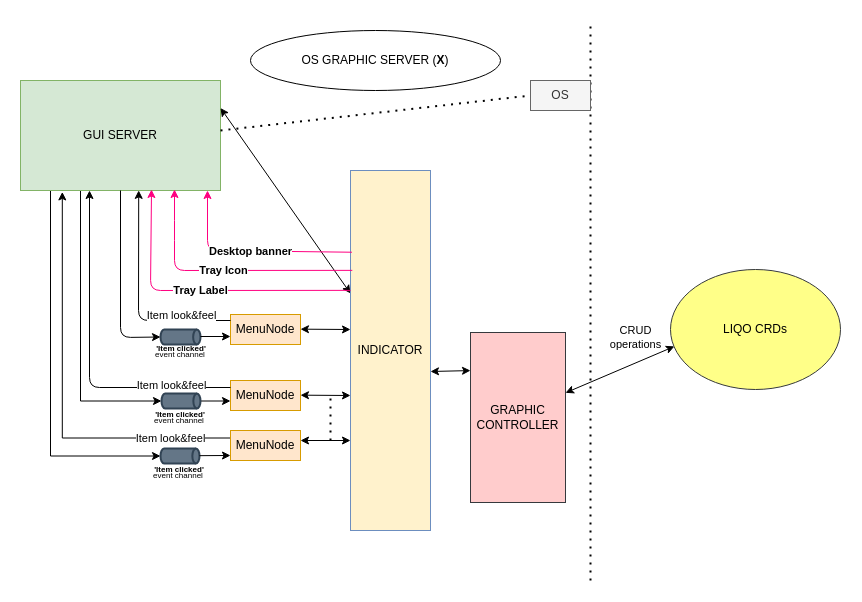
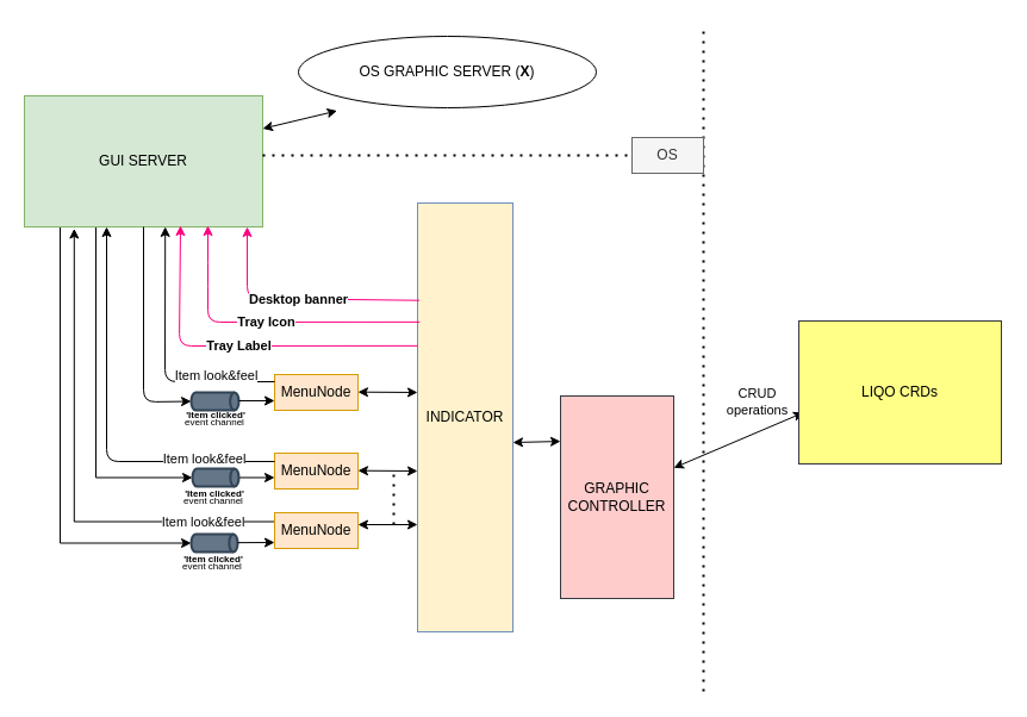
  <mxCell id="0" />
  <mxCell id="1" parent="0" />
  <mxCell id="2" style="edgeStyle=orthogonalEdgeStyle;rounded=0;orthogonalLoop=1;jettySize=auto;html=1;exitX=0.25;exitY=1;exitDx=0;exitDy=0;entryX=0;entryY=0.5;entryDx=0;entryDy=0;entryPerimeter=0;" parent="1" source="4" target="37" edge="1"><mxGeometry relative="1" as="geometry"><Array as="points"><mxPoint x="80" y="190" /><mxPoint x="80" y="401" /></Array></mxGeometry></mxCell>
  <mxCell id="3" style="edgeStyle=orthogonalEdgeStyle;rounded=0;orthogonalLoop=1;jettySize=auto;html=1;exitX=0;exitY=1;exitDx=0;exitDy=0;entryX=0;entryY=0.5;entryDx=0;entryDy=0;entryPerimeter=0;strokeColor=#000000;" parent="1" source="4" target="40" edge="1"><mxGeometry relative="1" as="geometry"><Array as="points"><mxPoint x="50" y="190" /><mxPoint x="50" y="456" /></Array></mxGeometry></mxCell>
  <mxCell id="4" value="GUI SERVER" style="whiteSpace=wrap;html=1;fillColor=#d5e8d4;strokeColor=#82b366;strokeWidth=1;" parent="1" vertex="1"><mxGeometry x="20" y="80" width="200" height="110" as="geometry" /></mxCell>
  <mxCell id="5" value="OS GRAPHIC SERVER (&lt;b&gt;X&lt;/b&gt;)" style="ellipse;whiteSpace=wrap;html=1;" parent="1" vertex="1"><mxGeometry x="250" y="30" width="250" height="60" as="geometry" /></mxCell>
- <mxCell id="6" value="" style="endArrow=classic;startArrow=classic;html=1;exitX=1;exitY=0.25;exitDx=0;exitDy=0;" parent="1" source="4" target="9" edge="1"><mxGeometry width="50" height="50" relative="1" as="geometry"><mxPoint x="270" y="100" as="sourcePoint" /><mxPoint x="300" y="60" as="targetPoint" /></mxGeometry></mxCell>
+ <mxCell id="6" value="" style="endArrow=classic;startArrow=classic;html=1;exitX=1;exitY=0.25;exitDx=0;exitDy=0;entryX=0.13;entryY=1.043;entryDx=0;entryDy=0;entryPerimeter=0;" parent="1" source="4" target="5" edge="1"><mxGeometry width="50" height="50" relative="1" as="geometry"><mxPoint x="270" y="100" as="sourcePoint" /><mxPoint x="300" y="60" as="targetPoint" /></mxGeometry></mxCell>
  <mxCell id="7" value="" style="endArrow=none;dashed=1;html=1;dashPattern=1 3;strokeWidth=2;entryX=0;entryY=0.5;entryDx=0;entryDy=0;" parent="1" target="10" edge="1"><mxGeometry width="50" height="50" relative="1" as="geometry"><mxPoint x="220" y="130" as="sourcePoint" /><mxPoint x="470" y="130" as="targetPoint" /></mxGeometry></mxCell>
  <mxCell id="8" value="" style="endArrow=none;dashed=1;html=1;dashPattern=1 3;strokeWidth=2;" parent="1" edge="1"><mxGeometry width="50" height="50" relative="1" as="geometry"><mxPoint x="590" y="580" as="sourcePoint" /><mxPoint x="590" y="20" as="targetPoint" /></mxGeometry></mxCell>
  <mxCell id="9" value="INDICATOR" style="rounded=0;whiteSpace=wrap;html=1;fillColor=#fff2cc;strokeColor=#6c8ebf;" parent="1" vertex="1"><mxGeometry x="350" y="170" width="80" height="360" as="geometry" /></mxCell>
- <mxCell id="10" value="OS" style="text;html=1;align=center;verticalAlign=middle;whiteSpace=wrap;rounded=0;fillColor=#f5f5f5;strokeColor=#666666;fontColor=#333333;" parent="1" vertex="1"><mxGeometry x="530" y="80" width="60" height="30" as="geometry" /></mxCell>
+ <mxCell id="10" value="OS" style="text;html=1;align=center;verticalAlign=middle;whiteSpace=wrap;rounded=0;fillColor=#f5f5f5;strokeColor=#666666;fontColor=#333333;" parent="1" vertex="1"><mxGeometry x="530" y="115" width="60" height="30" as="geometry" /></mxCell>
  <mxCell id="11" value="" style="endArrow=classic;html=1;exitX=0.018;exitY=0.227;exitDx=0;exitDy=0;exitPerimeter=0;strokeColor=#FF0080;" parent="1" source="9" edge="1"><mxGeometry relative="1" as="geometry"><mxPoint x="210" y="320" as="sourcePoint" /><mxPoint x="207" y="190" as="targetPoint" /><Array as="points"><mxPoint x="207" y="250" /></Array></mxGeometry></mxCell>
  <mxCell id="12" value="&lt;b&gt;Desktop banner&lt;/b&gt;" style="edgeLabel;resizable=0;html=1;align=center;verticalAlign=middle;" parent="11" connectable="0" vertex="1"><mxGeometry relative="1" as="geometry" /></mxCell>
  <mxCell id="13" value="" style="endArrow=classic;html=1;exitX=-0.015;exitY=0.286;exitDx=0;exitDy=0;exitPerimeter=0;strokeColor=#FF0080;" parent="1" edge="1"><mxGeometry relative="1" as="geometry"><mxPoint x="351.8" y="269.86" as="sourcePoint" /><mxPoint x="174" y="189" as="targetPoint" /><Array as="points"><mxPoint x="174" y="270" /><mxPoint x="174" y="230" /></Array></mxGeometry></mxCell>
  <mxCell id="14" value="&lt;b&gt;Tray Icon&lt;br&gt;&lt;/b&gt;" style="edgeLabel;resizable=0;html=1;align=center;verticalAlign=middle;" parent="13" connectable="0" vertex="1"><mxGeometry relative="1" as="geometry" /></mxCell>
  <mxCell id="15" value="" style="endArrow=classic;html=1;exitX=-0.015;exitY=0.286;exitDx=0;exitDy=0;exitPerimeter=0;strokeColor=#FF0080;" parent="1" edge="1"><mxGeometry relative="1" as="geometry"><mxPoint x="350" y="289.87" as="sourcePoint" /><mxPoint x="151" y="189" as="targetPoint" /><Array as="points"><mxPoint x="150" y="290" /></Array></mxGeometry></mxCell>
  <mxCell id="16" value="&lt;b&gt;Tray Label&lt;br&gt;&lt;/b&gt;" style="edgeLabel;resizable=0;html=1;align=center;verticalAlign=middle;" parent="15" connectable="0" vertex="1"><mxGeometry relative="1" as="geometry" /></mxCell>
  <mxCell id="17" value="MenuNode" style="rounded=0;whiteSpace=wrap;html=1;fillColor=#ffe6cc;strokeColor=#d79b00;" parent="1" vertex="1"><mxGeometry x="230" y="314" width="70" height="30" as="geometry" /></mxCell>
  <mxCell id="18" style="edgeStyle=orthogonalEdgeStyle;rounded=0;orthogonalLoop=1;jettySize=auto;html=1;exitX=0;exitY=0.25;exitDx=0;exitDy=0;entryX=0.209;entryY=1.013;entryDx=0;entryDy=0;entryPerimeter=0;strokeColor=#000000;" parent="1" source="20" target="4" edge="1"><mxGeometry relative="1" as="geometry" /></mxCell>
  <mxCell id="19" value="Item look&amp;amp;feel" style="edgeLabel;html=1;align=center;verticalAlign=middle;resizable=0;points=[];" parent="18" vertex="1" connectable="0"><mxGeometry x="-0.726" relative="1" as="geometry"><mxPoint x="-3.33" as="offset" /></mxGeometry></mxCell>
  <mxCell id="20" value="MenuNode" style="rounded=0;whiteSpace=wrap;html=1;fillColor=#ffe6cc;strokeColor=#d79b00;" parent="1" vertex="1"><mxGeometry x="230" y="430" width="70" height="30" as="geometry" /></mxCell>
  <mxCell id="21" value="MenuNode" style="rounded=0;whiteSpace=wrap;html=1;fillColor=#ffe6cc;strokeColor=#d79b00;" parent="1" vertex="1"><mxGeometry x="230" y="380" width="70" height="30" as="geometry" /></mxCell>
  <mxCell id="22" value="" style="endArrow=none;dashed=1;html=1;dashPattern=1 3;strokeWidth=2;" parent="1" edge="1"><mxGeometry width="50" height="50" relative="1" as="geometry"><mxPoint x="330" y="440" as="sourcePoint" /><mxPoint x="330" y="396" as="targetPoint" /></mxGeometry></mxCell>
  <mxCell id="23" value="" style="endArrow=classic;startArrow=classic;html=1;" parent="1" edge="1"><mxGeometry width="50" height="50" relative="1" as="geometry"><mxPoint x="300" y="328.67" as="sourcePoint" /><mxPoint x="350" y="329" as="targetPoint" /></mxGeometry></mxCell>
  <mxCell id="24" value="" style="endArrow=classic;startArrow=classic;html=1;" parent="1" edge="1"><mxGeometry width="50" height="50" relative="1" as="geometry"><mxPoint x="300" y="394.67" as="sourcePoint" /><mxPoint x="350" y="395" as="targetPoint" /></mxGeometry></mxCell>
  <mxCell id="25" value="" style="endArrow=classic;startArrow=classic;html=1;" parent="1" edge="1"><mxGeometry width="50" height="50" relative="1" as="geometry"><mxPoint x="300" y="440" as="sourcePoint" /><mxPoint x="350" y="440" as="targetPoint" /></mxGeometry></mxCell>
  <mxCell id="26" value="" style="endArrow=classic;startArrow=classic;html=1;entryX=0;entryY=0.224;entryDx=0;entryDy=0;entryPerimeter=0;" parent="1" target="42" edge="1"><mxGeometry width="50" height="50" relative="1" as="geometry"><mxPoint x="430" y="371" as="sourcePoint" /><mxPoint x="730" y="370" as="targetPoint" /></mxGeometry></mxCell>
  <mxCell id="27" value="" style="endArrow=classic;startArrow=classic;html=1;entryX=0.023;entryY=0.641;entryDx=0;entryDy=0;entryPerimeter=0;" parent="1" target="43" edge="1"><mxGeometry width="50" height="50" relative="1" as="geometry"><mxPoint x="565" y="392.33" as="sourcePoint" /><mxPoint x="655" y="392.33" as="targetPoint" /></mxGeometry></mxCell>
  <mxCell id="28" value="CRUD&lt;br&gt;operations" style="edgeLabel;html=1;align=center;verticalAlign=middle;resizable=0;points=[];" vertex="1" connectable="0" parent="27"><mxGeometry x="0.276" y="1" relative="1" as="geometry"><mxPoint y="-25.12" as="offset" /></mxGeometry></mxCell>
  <mxCell id="29" value="&lt;b style=&quot;font-size: 9px&quot;&gt;&lt;br&gt;&lt;/b&gt;" style="strokeWidth=2;html=1;shape=mxgraph.flowchart.direct_data;whiteSpace=wrap;fillColor=#647687;strokeColor=#314354;fontColor=#ffffff;" parent="1" vertex="1"><mxGeometry x="160" y="329" width="40" height="15" as="geometry" /></mxCell>
  <mxCell id="30" value="&lt;font size=&quot;1&quot;&gt;&lt;b style=&quot;font-size: 8px&quot;&gt;'Item clicked'&lt;/b&gt;&lt;/font&gt;" style="text;html=1;strokeColor=none;fillColor=none;align=center;verticalAlign=middle;whiteSpace=wrap;rounded=0;" parent="1" vertex="1"><mxGeometry x="151" y="342" width="60" height="10" as="geometry" /></mxCell>
  <mxCell id="31" value="" style="endArrow=classic;html=1;entryX=0.591;entryY=0.999;entryDx=0;entryDy=0;entryPerimeter=0;" parent="1" target="4" edge="1"><mxGeometry relative="1" as="geometry"><mxPoint x="230" y="320" as="sourcePoint" /><mxPoint x="138" y="200" as="targetPoint" /><Array as="points"><mxPoint x="180" y="320" /><mxPoint x="138" y="320" /></Array></mxGeometry></mxCell>
  <mxCell id="32" value="Item look&amp;amp;feel" style="edgeLabel;resizable=0;html=1;align=center;verticalAlign=middle;" parent="31" connectable="0" vertex="1"><mxGeometry relative="1" as="geometry"><mxPoint x="42.97" y="13.33" as="offset" /></mxGeometry></mxCell>
  <mxCell id="33" value="" style="endArrow=classic;html=1;entryX=0;entryY=0.5;entryDx=0;entryDy=0;entryPerimeter=0;" parent="1" target="29" edge="1"><mxGeometry width="50" height="50" relative="1" as="geometry"><mxPoint x="120" y="190" as="sourcePoint" /><mxPoint x="120" y="340" as="targetPoint" /><Array as="points"><mxPoint x="120" y="337" /></Array></mxGeometry></mxCell>
  <mxCell id="34" value="" style="endArrow=classic;html=1;" parent="1" edge="1"><mxGeometry width="50" height="50" relative="1" as="geometry"><mxPoint x="200" y="336" as="sourcePoint" /><mxPoint x="230" y="336" as="targetPoint" /></mxGeometry></mxCell>
  <mxCell id="35" value="&lt;font style=&quot;font-size: 8px&quot;&gt;event channel&lt;/font&gt;" style="text;html=1;strokeColor=none;fillColor=none;align=center;verticalAlign=middle;whiteSpace=wrap;rounded=0;" parent="1" vertex="1"><mxGeometry x="150" y="348" width="60" height="10" as="geometry" /></mxCell>
  <mxCell id="36" style="edgeStyle=orthogonalEdgeStyle;rounded=0;orthogonalLoop=1;jettySize=auto;html=1;exitX=1;exitY=0.5;exitDx=0;exitDy=0;exitPerimeter=0;strokeColor=#000000;" parent="1" source="37" edge="1"><mxGeometry relative="1" as="geometry"><mxPoint x="230" y="401" as="targetPoint" /></mxGeometry></mxCell>
  <mxCell id="37" value="&lt;b style=&quot;font-size: 9px&quot;&gt;&lt;br&gt;&lt;/b&gt;" style="strokeWidth=2;html=1;shape=mxgraph.flowchart.direct_data;whiteSpace=wrap;fillColor=#647687;strokeColor=#314354;fontColor=#ffffff;" parent="1" vertex="1"><mxGeometry x="161" y="393" width="39" height="15" as="geometry" /></mxCell>
  <mxCell id="38" value="" style="endArrow=classic;html=1;" parent="1" edge="1"><mxGeometry relative="1" as="geometry"><mxPoint x="230" y="387" as="sourcePoint" /><mxPoint x="89" y="190" as="targetPoint" /><Array as="points"><mxPoint x="89" y="387" /></Array></mxGeometry></mxCell>
  <mxCell id="39" value="Item look&amp;amp;feel" style="edgeLabel;resizable=0;html=1;align=center;verticalAlign=middle;" parent="38" connectable="0" vertex="1"><mxGeometry relative="1" as="geometry"><mxPoint x="81" y="25.33" as="offset" /></mxGeometry></mxCell>
  <mxCell id="40" value="&lt;b style=&quot;font-size: 9px&quot;&gt;&lt;br&gt;&lt;/b&gt;" style="strokeWidth=2;html=1;shape=mxgraph.flowchart.direct_data;whiteSpace=wrap;fillColor=#647687;strokeColor=#314354;fontColor=#ffffff;" parent="1" vertex="1"><mxGeometry x="160" y="448" width="39" height="15" as="geometry" /></mxCell>
  <mxCell id="41" value="" style="endArrow=classic;html=1;strokeColor=#000000;" parent="1" edge="1"><mxGeometry width="50" height="50" relative="1" as="geometry"><mxPoint x="199" y="455.17" as="sourcePoint" /><mxPoint x="230" y="455" as="targetPoint" /></mxGeometry></mxCell>
  <mxCell id="42" value="GRAPHIC&lt;br&gt;CONTROLLER" style="rounded=0;whiteSpace=wrap;html=1;fillColor=#ffcccc;strokeColor=#36393d;" parent="1" vertex="1"><mxGeometry x="470" y="332" width="95" height="170" as="geometry" /></mxCell>
- <mxCell id="43" value="LIQO CRDs" style="ellipse;whiteSpace=wrap;html=1;fillColor=#ffff88;strokeColor=#36393d;" parent="1" vertex="1"><mxGeometry x="670" y="269" width="170" height="120" as="geometry" /></mxCell>
+ <mxCell id="43" value="LIQO CRDs" style="whiteSpace=wrap;html=1;fillColor=#ffff88;strokeColor=#36393d;rounded=0;" parent="1" vertex="1"><mxGeometry x="670" y="269" width="170" height="120" as="geometry" /></mxCell>
  <mxCell id="44" value="&lt;font style=&quot;font-size: 8px&quot;&gt;event channel&lt;/font&gt;" style="text;html=1;strokeColor=none;fillColor=none;align=center;verticalAlign=middle;whiteSpace=wrap;rounded=0;" parent="1" vertex="1"><mxGeometry x="148" y="469" width="60" height="10" as="geometry" /></mxCell>
  <mxCell id="45" value="&lt;font size=&quot;1&quot;&gt;&lt;b style=&quot;font-size: 8px&quot;&gt;'Item clicked'&lt;/b&gt;&lt;/font&gt;" style="text;html=1;strokeColor=none;fillColor=none;align=center;verticalAlign=middle;whiteSpace=wrap;rounded=0;" parent="1" vertex="1"><mxGeometry x="149" y="463" width="60" height="10" as="geometry" /></mxCell>
  <mxCell id="46" value="&lt;font size=&quot;1&quot;&gt;&lt;b style=&quot;font-size: 8px&quot;&gt;'Item clicked'&lt;/b&gt;&lt;/font&gt;" style="text;html=1;strokeColor=none;fillColor=none;align=center;verticalAlign=middle;whiteSpace=wrap;rounded=0;" parent="1" vertex="1"><mxGeometry x="150" y="408" width="60" height="10" as="geometry" /></mxCell>
  <mxCell id="47" value="&lt;font style=&quot;font-size: 8px&quot;&gt;event channel&lt;/font&gt;" style="text;html=1;strokeColor=none;fillColor=none;align=center;verticalAlign=middle;whiteSpace=wrap;rounded=0;" parent="1" vertex="1"><mxGeometry x="149" y="414" width="60" height="10" as="geometry" /></mxCell>
